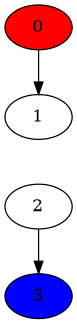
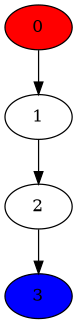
  digraph {
    0 [fillcolor=red style=filled]
    1
    2
    3 [fillcolor=blue style=filled]
    0 -> 1
+   1 -> 2
    2 -> 3
  }
